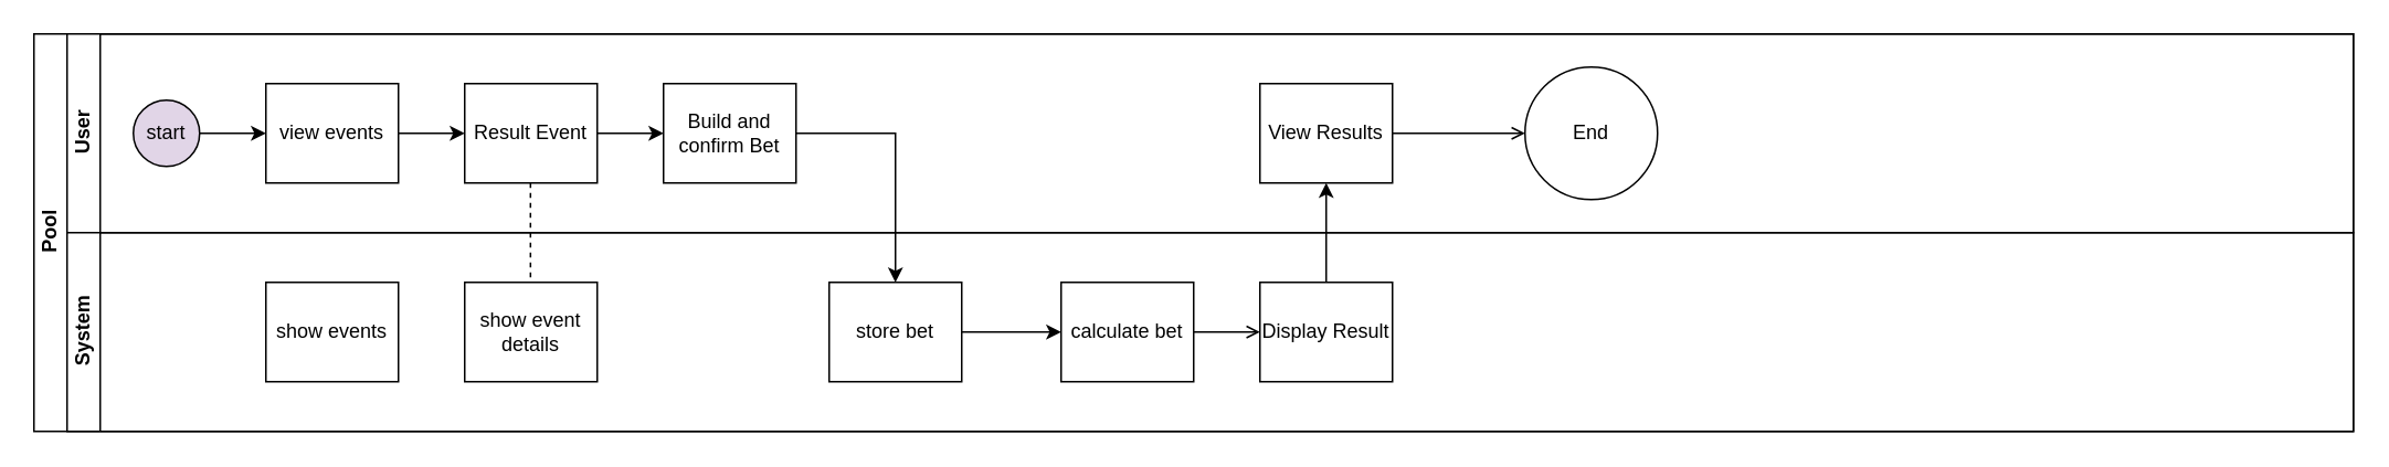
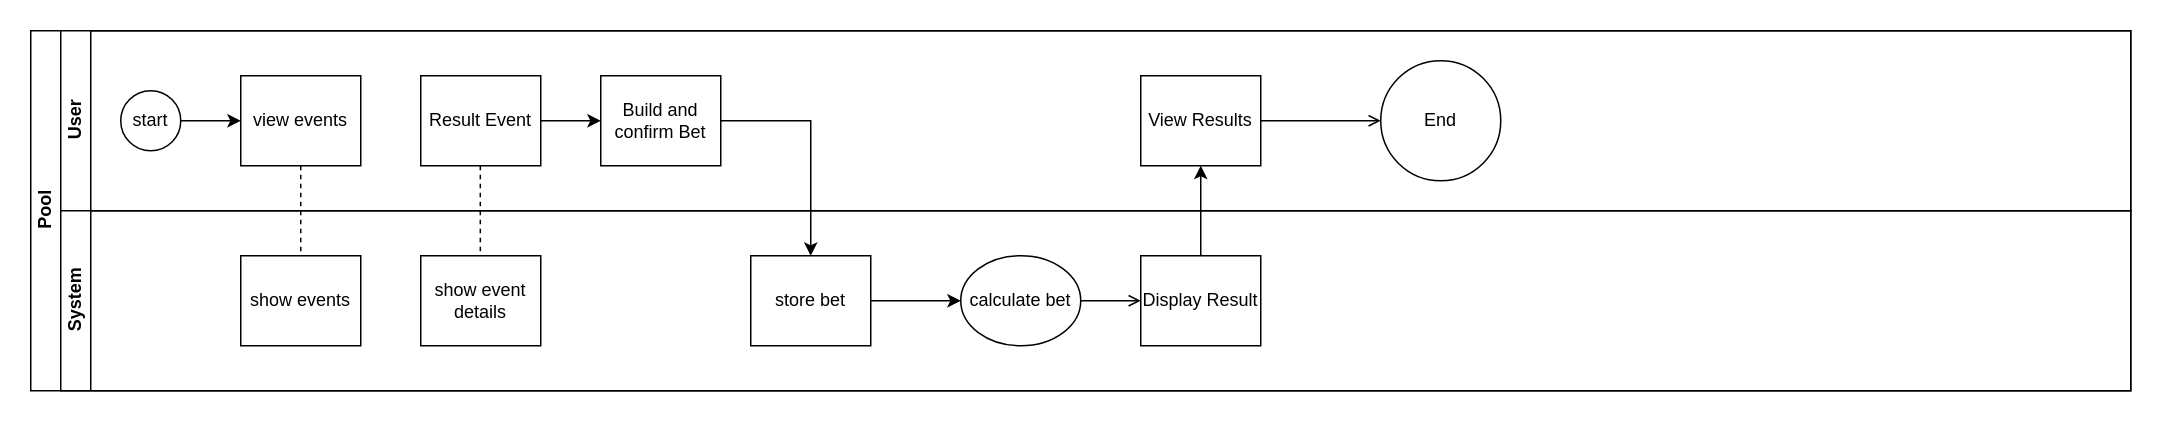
  <mxCell id="0" />
  <mxCell id="1" parent="0" />
  <mxCell id="2" value="Pool" style="swimlane;html=1;childLayout=stackLayout;resizeParent=1;resizeParentMax=0;horizontal=0;startSize=20;horizontalStack=0;" parent="1" vertex="1"><mxGeometry x="20" y="20" width="1400" height="240" as="geometry" /></mxCell>
+ <mxCell id="3" value="" style="edgeStyle=orthogonalEdgeStyle;rounded=0;orthogonalLoop=1;jettySize=auto;html=1;dashed=1;endArrow=none;endFill=0;" parent="2" source="8" target="17" edge="1"><mxGeometry relative="1" as="geometry" /></mxCell>
  <mxCell id="4" value="User" style="swimlane;html=1;startSize=20;horizontal=0;" parent="2" vertex="1"><mxGeometry x="20" width="1380" height="120" as="geometry" /></mxCell>
  <mxCell id="5" value="" style="edgeStyle=orthogonalEdgeStyle;rounded=0;orthogonalLoop=1;jettySize=auto;html=1;" parent="4" source="6" target="8" edge="1"><mxGeometry relative="1" as="geometry" /></mxCell>
- <mxCell id="6" value="start" style="ellipse;whiteSpace=wrap;html=1;fillColor=#e1d5e7;" parent="4" vertex="1"><mxGeometry x="40" y="40" width="40" height="40" as="geometry" /></mxCell>
- <mxCell id="7" value="" style="edgeStyle=orthogonalEdgeStyle;rounded=0;orthogonalLoop=1;jettySize=auto;html=1;" edge="1" parent="4" source="8" target="10"><mxGeometry relative="1" as="geometry" /></mxCell>
+ <mxCell id="6" value="start" style="ellipse;whiteSpace=wrap;html=1;" parent="4" vertex="1"><mxGeometry x="40" y="40" width="40" height="40" as="geometry" /></mxCell>
  <mxCell id="8" value="view events" style="rounded=0;whiteSpace=wrap;html=1;fontFamily=Helvetica;fontSize=12;fontColor=#000000;align=center;" parent="4" vertex="1"><mxGeometry x="120" y="30" width="80" height="60" as="geometry" /></mxCell>
  <mxCell id="9" value="" style="edgeStyle=orthogonalEdgeStyle;rounded=0;orthogonalLoop=1;jettySize=auto;html=1;endArrow=classic;endFill=1;" parent="4" source="10" edge="1"><mxGeometry relative="1" as="geometry"><mxPoint x="360" y="60.0" as="targetPoint" /></mxGeometry></mxCell>
  <mxCell id="10" value="Result Event" style="rounded=0;whiteSpace=wrap;html=1;fontFamily=Helvetica;fontSize=12;fontColor=#000000;align=center;" parent="4" vertex="1"><mxGeometry x="240" y="30" width="80" height="60" as="geometry" /></mxCell>
  <mxCell id="11" value="Build and confirm Bet" style="rounded=0;whiteSpace=wrap;html=1;fontFamily=Helvetica;fontSize=12;fontColor=#000000;align=center;" vertex="1" parent="4"><mxGeometry x="360" y="30" width="80" height="60" as="geometry" /></mxCell>
  <mxCell id="12" value="" style="edgeStyle=orthogonalEdgeStyle;rounded=0;orthogonalLoop=1;jettySize=auto;html=1;dashed=1;endArrow=none;endFill=0;" edge="1" parent="4"><mxGeometry relative="1" as="geometry"><mxPoint x="279.72" y="90" as="sourcePoint" /><mxPoint x="279.72" y="150" as="targetPoint" /><Array as="points"><mxPoint x="279.72" y="110" /><mxPoint x="279.72" y="110" /></Array></mxGeometry></mxCell>
  <mxCell id="13" value="" style="edgeStyle=orthogonalEdgeStyle;rounded=0;orthogonalLoop=1;jettySize=auto;html=1;endArrow=open;" edge="1" parent="4" source="14" target="15"><mxGeometry relative="1" as="geometry" /></mxCell>
  <mxCell id="14" value="View Results" style="rounded=0;whiteSpace=wrap;html=1;fontFamily=Helvetica;fontSize=12;fontColor=#000000;align=center;" vertex="1" parent="4"><mxGeometry x="720" y="30" width="80" height="60" as="geometry" /></mxCell>
  <mxCell id="15" value="End" style="ellipse;whiteSpace=wrap;html=1;fontColor=#000000;rounded=0;" vertex="1" parent="4"><mxGeometry x="880" y="20" width="80" height="80" as="geometry" /></mxCell>
  <mxCell id="16" value="System" style="swimlane;html=1;startSize=20;horizontal=0;" parent="2" vertex="1"><mxGeometry x="20" y="120" width="1380" height="120" as="geometry" /></mxCell>
  <mxCell id="17" value="show events" style="rounded=0;whiteSpace=wrap;html=1;fontFamily=Helvetica;fontSize=12;fontColor=#000000;align=center;" parent="16" vertex="1"><mxGeometry x="120" y="30" width="80" height="60" as="geometry" /></mxCell>
  <mxCell id="18" value="show event details" style="rounded=0;whiteSpace=wrap;html=1;fontFamily=Helvetica;fontSize=12;fontColor=#000000;align=center;" vertex="1" parent="16"><mxGeometry x="240" y="30" width="80" height="60" as="geometry" /></mxCell>
  <mxCell id="19" value="" style="edgeStyle=orthogonalEdgeStyle;rounded=0;orthogonalLoop=1;jettySize=auto;html=1;" edge="1" parent="16" source="20" target="22"><mxGeometry relative="1" as="geometry" /></mxCell>
  <mxCell id="20" value="store bet" style="rounded=0;whiteSpace=wrap;html=1;fontFamily=Helvetica;fontSize=12;fontColor=#000000;align=center;" vertex="1" parent="16"><mxGeometry x="460" y="30" width="80" height="60" as="geometry" /></mxCell>
  <mxCell id="21" value="" style="edgeStyle=orthogonalEdgeStyle;rounded=0;orthogonalLoop=1;jettySize=auto;html=1;endArrow=open;" edge="1" parent="16" source="22" target="23"><mxGeometry relative="1" as="geometry" /></mxCell>
- <mxCell id="22" value="calculate bet" style="rounded=0;whiteSpace=wrap;html=1;fontFamily=Helvetica;fontSize=12;fontColor=#000000;align=center;" vertex="1" parent="16"><mxGeometry x="600" y="30" width="80" height="60" as="geometry" /></mxCell>
+ <mxCell id="22" value="calculate bet" style="ellipse;whiteSpace=wrap;html=1;fontFamily=Helvetica;fontSize=12;fontColor=#000000;align=center;" vertex="1" parent="16"><mxGeometry x="600" y="30" width="80" height="60" as="geometry" /></mxCell>
  <mxCell id="23" value="Display Result" style="rounded=0;whiteSpace=wrap;html=1;fontFamily=Helvetica;fontSize=12;fontColor=#000000;align=center;" vertex="1" parent="16"><mxGeometry x="720" y="30" width="80" height="60" as="geometry" /></mxCell>
  <mxCell id="24" value="" style="edgeStyle=orthogonalEdgeStyle;rounded=0;orthogonalLoop=1;jettySize=auto;html=1;endArrow=classic;endFill=1;" edge="1" parent="2" source="11" target="20"><mxGeometry relative="1" as="geometry"><mxPoint x="500" y="60.0" as="targetPoint" /></mxGeometry></mxCell>
  <mxCell id="25" value="" style="edgeStyle=orthogonalEdgeStyle;rounded=0;orthogonalLoop=1;jettySize=auto;html=1;" edge="1" parent="2" source="23" target="14"><mxGeometry relative="1" as="geometry" /></mxCell>
